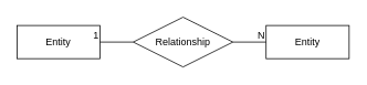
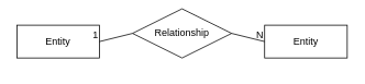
  <mxCell id="0" />
  <mxCell id="1" parent="0" />
  <mxCell id="2" value="Entity" style="whiteSpace=wrap;html=1;align=center;gradientColor=none;" vertex="1" parent="1"><mxGeometry x="20" y="30" width="100" height="40" as="geometry" /></mxCell>
- <mxCell id="3" value="Relationship" style="shape=rhombus;perimeter=rhombusPerimeter;whiteSpace=wrap;html=1;align=center;" vertex="1" parent="1"><mxGeometry x="160" y="20" width="120" height="60" as="geometry" /></mxCell>
+ <mxCell id="3" value="Relationship" style="shape=rhombus;perimeter=rhombusPerimeter;whiteSpace=wrap;html=1;align=center;" vertex="1" parent="1"><mxGeometry x="160" y="10" width="120" height="60" as="geometry" /></mxCell>
  <mxCell id="4" value="Entity" style="whiteSpace=wrap;html=1;align=center;gradientColor=none;" vertex="1" parent="1"><mxGeometry x="320" y="30" width="100" height="40" as="geometry" /></mxCell>
  <mxCell id="5" value="" style="endArrow=none;html=1;rounded=0;exitX=1;exitY=0.5;exitDx=0;exitDy=0;entryX=0;entryY=0.5;entryDx=0;entryDy=0;" edge="1" parent="1" source="3" target="4"><mxGeometry relative="1" as="geometry"><mxPoint x="50" y="100" as="sourcePoint" /><mxPoint x="210" y="100" as="targetPoint" /></mxGeometry></mxCell>
  <mxCell id="6" value="N" style="resizable=0;html=1;whiteSpace=wrap;align=right;verticalAlign=bottom;" connectable="0" vertex="1" parent="5"><mxGeometry x="1" relative="1" as="geometry" /></mxCell>
  <mxCell id="7" value="" style="endArrow=none;html=1;rounded=0;entryX=1;entryY=0.5;entryDx=0;entryDy=0;exitX=0;exitY=0.5;exitDx=0;exitDy=0;" edge="1" parent="1" source="3" target="2"><mxGeometry relative="1" as="geometry"><mxPoint x="50" y="100" as="sourcePoint" /><mxPoint x="210" y="100" as="targetPoint" /></mxGeometry></mxCell>
  <mxCell id="8" value="1" style="resizable=0;html=1;whiteSpace=wrap;align=right;verticalAlign=bottom;" connectable="0" vertex="1" parent="7"><mxGeometry x="1" relative="1" as="geometry" /></mxCell>
